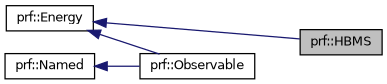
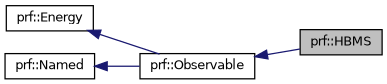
  digraph {
    rankdir=LR
    node [color=black fontname=Helvetica fontsize=10 shape=record]
    edge [color=midnightblue dir=back fontname=Helvetica fontsize=10 labelfontname=Helvetica labelfontsize=10 style=solid]
    n1 [fillcolor=grey75 fontcolor=black height=0.2 label="prf::HBMS" style=filled width=0.4]
    n2 [height=0.2 label="prf::Energy" width=0.4]
    n3 [height=0.2 label="prf::Observable" width=0.4]
    n4 [height=0.2 label="prf::Named" width=0.4]
-   n2 -> n1
+   n3 -> n1
    n2 -> n3
    n4 -> n3
  }
